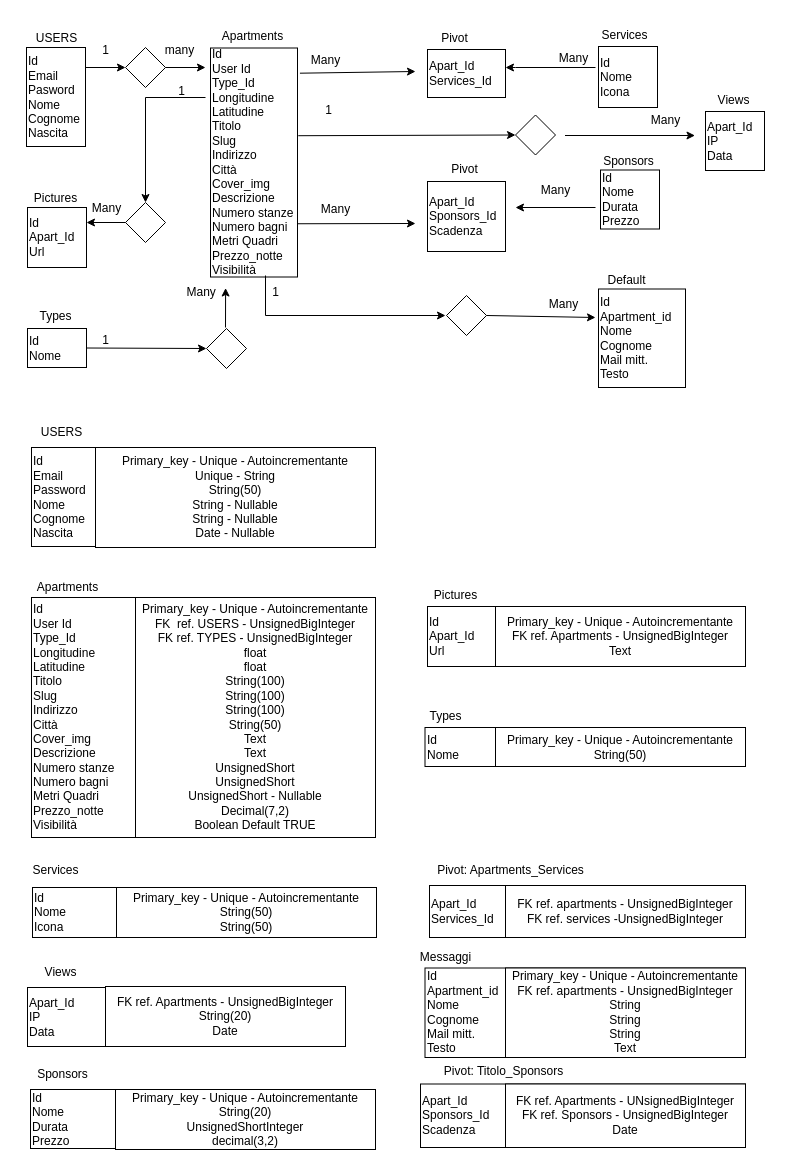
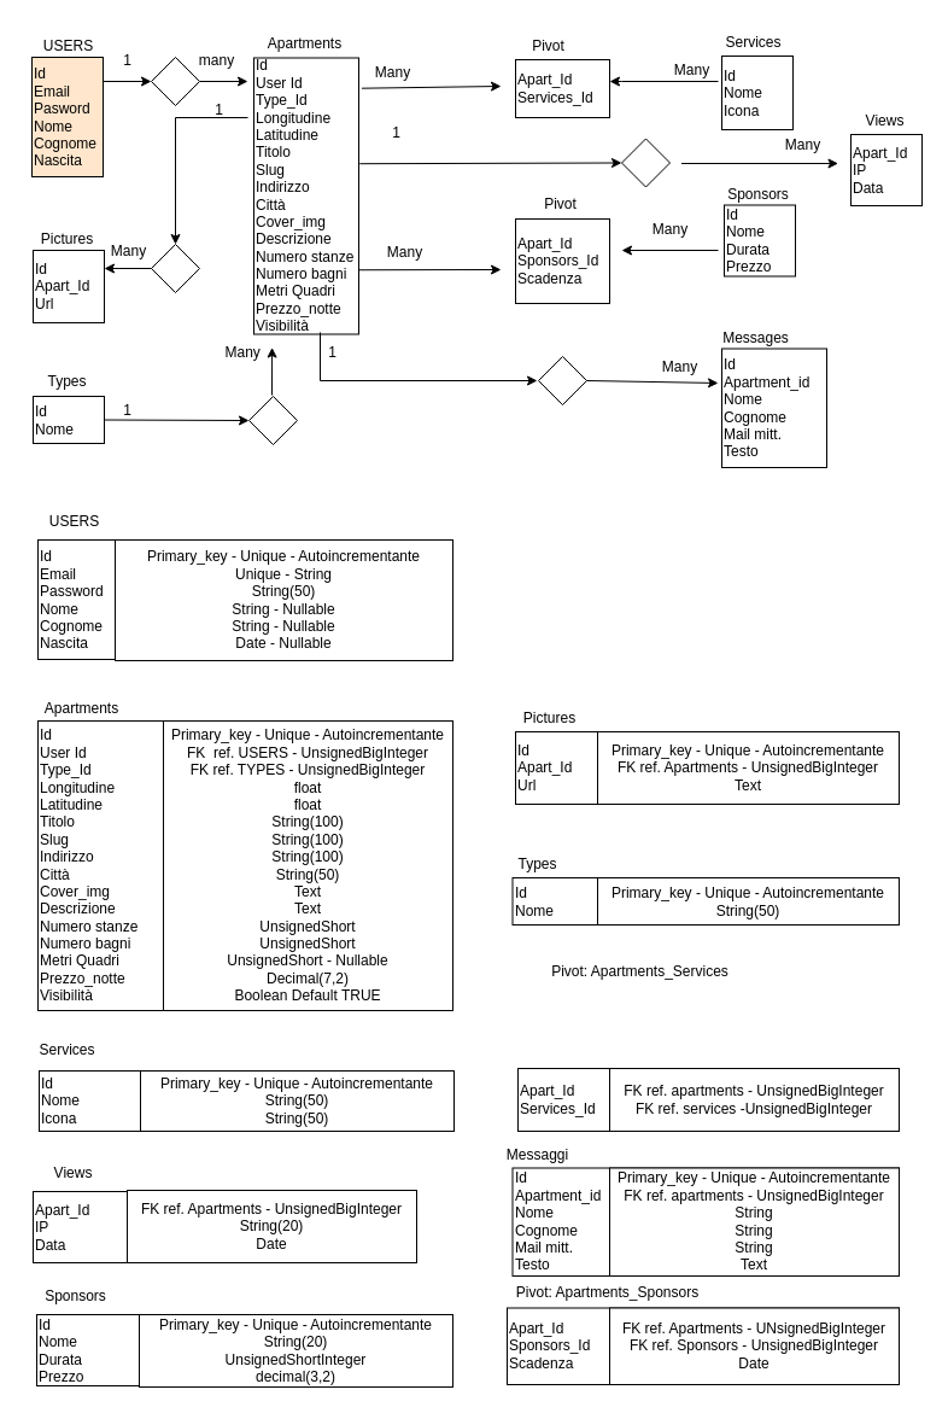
  <mxCell id="0" />
  <mxCell id="1" parent="0" />
  <mxCell id="2" value="USERS" style="text;html=1;align=center;verticalAlign=middle;resizable=0;points=[];autosize=1;strokeColor=none;fillColor=none;labelBackgroundColor=none;" parent="1" vertex="1"><mxGeometry x="26" y="23" width="60" height="30" as="geometry" /></mxCell>
- <mxCell id="3" value="Id&lt;br&gt;Email&lt;br&gt;Pasword&lt;br&gt;Nome&lt;br&gt;Cognome&lt;br&gt;Nascita" style="rounded=0;whiteSpace=wrap;html=1;align=left;labelBackgroundColor=none;" parent="1" vertex="1"><mxGeometry x="26" y="47" width="59" height="99" as="geometry" /></mxCell>
+ <mxCell id="3" value="Id&lt;br&gt;Email&lt;br&gt;Pasword&lt;br&gt;Nome&lt;br&gt;Cognome&lt;br&gt;Nascita" style="rounded=0;whiteSpace=wrap;html=1;align=left;labelBackgroundColor=none;fillColor=#ffe6cc;" parent="1" vertex="1"><mxGeometry x="26" y="47" width="59" height="99" as="geometry" /></mxCell>
  <mxCell id="4" value="Apartments&lt;br&gt;" style="text;html=1;align=center;verticalAlign=middle;resizable=0;points=[];autosize=1;strokeColor=none;fillColor=none;labelBackgroundColor=none;" parent="1" vertex="1"><mxGeometry x="212" y="21" width="80" height="30" as="geometry" /></mxCell>
  <mxCell id="5" value="Id&lt;br&gt;User Id&lt;br&gt;Type_Id&lt;br&gt;Longitudine&lt;br&gt;Latitudine&lt;br&gt;Titolo&lt;br&gt;Slug&lt;br&gt;Indirizzo&lt;br&gt;Città&lt;br&gt;Cover_img&lt;br&gt;Descrizione&lt;br&gt;Numero stanze&lt;br&gt;Numero bagni&lt;br&gt;Metri Quadri&lt;br&gt;Prezzo_notte&lt;br&gt;Visibilità" style="rounded=0;whiteSpace=wrap;html=1;labelBackgroundColor=none;align=left;" parent="1" vertex="1"><mxGeometry x="210" y="47.5" width="87" height="229" as="geometry" /></mxCell>
  <mxCell id="6" value="" style="rhombus;whiteSpace=wrap;html=1;labelBackgroundColor=none;" parent="1" vertex="1"><mxGeometry x="125" y="47" width="40" height="40" as="geometry" /></mxCell>
  <mxCell id="7" value="" style="endArrow=classic;html=1;rounded=0;entryX=0;entryY=0.5;entryDx=0;entryDy=0;" parent="1" target="6" edge="1"><mxGeometry width="50" height="50" relative="1" as="geometry"><mxPoint x="85" y="67" as="sourcePoint" /><mxPoint x="425" y="217" as="targetPoint" /></mxGeometry></mxCell>
  <mxCell id="8" value="" style="endArrow=classic;html=1;rounded=0;exitX=1;exitY=0.5;exitDx=0;exitDy=0;" parent="1" source="6" edge="1"><mxGeometry width="50" height="50" relative="1" as="geometry"><mxPoint x="175" y="77" as="sourcePoint" /><mxPoint x="205" y="67" as="targetPoint" /></mxGeometry></mxCell>
  <mxCell id="9" value="1" style="text;html=1;align=center;verticalAlign=middle;resizable=0;points=[];autosize=1;strokeColor=none;fillColor=none;" parent="1" vertex="1"><mxGeometry x="90" y="35" width="30" height="30" as="geometry" /></mxCell>
  <mxCell id="10" value="many" style="text;html=1;align=center;verticalAlign=middle;resizable=0;points=[];autosize=1;strokeColor=none;fillColor=none;" parent="1" vertex="1"><mxGeometry x="154" y="35" width="50" height="30" as="geometry" /></mxCell>
  <mxCell id="11" value="Id&lt;br&gt;Apart_Id&lt;br&gt;Url" style="rounded=0;whiteSpace=wrap;html=1;align=left;labelBackgroundColor=none;" parent="1" vertex="1"><mxGeometry x="27" y="207" width="59" height="60" as="geometry" /></mxCell>
  <mxCell id="12" value="Pictures" style="text;html=1;align=center;verticalAlign=middle;resizable=0;points=[];autosize=1;strokeColor=none;fillColor=none;" parent="1" vertex="1"><mxGeometry x="20" y="183" width="70" height="30" as="geometry" /></mxCell>
  <mxCell id="13" value="" style="rhombus;whiteSpace=wrap;html=1;labelBackgroundColor=none;" parent="1" vertex="1"><mxGeometry x="125" y="202" width="40" height="40" as="geometry" /></mxCell>
  <mxCell id="14" value="" style="endArrow=classic;html=1;rounded=0;entryX=0.5;entryY=0;entryDx=0;entryDy=0;" parent="1" target="13" edge="1"><mxGeometry width="50" height="50" relative="1" as="geometry"><mxPoint x="145" y="97" as="sourcePoint" /><mxPoint x="425" y="267" as="targetPoint" /></mxGeometry></mxCell>
  <mxCell id="15" value="" style="endArrow=none;html=1;rounded=0;" parent="1" edge="1"><mxGeometry width="50" height="50" relative="1" as="geometry"><mxPoint x="205" y="97" as="sourcePoint" /><mxPoint x="145" y="97" as="targetPoint" /></mxGeometry></mxCell>
  <mxCell id="16" value="1" style="text;html=1;align=center;verticalAlign=middle;resizable=0;points=[];autosize=1;strokeColor=none;fillColor=none;" parent="1" vertex="1"><mxGeometry x="166" y="76" width="30" height="30" as="geometry" /></mxCell>
  <mxCell id="17" value="Id&lt;br&gt;Nome" style="rounded=0;whiteSpace=wrap;html=1;align=left;labelBackgroundColor=none;" parent="1" vertex="1"><mxGeometry x="27" y="328" width="59" height="39" as="geometry" /></mxCell>
  <mxCell id="18" value="Types" style="text;html=1;align=center;verticalAlign=middle;resizable=0;points=[];autosize=1;strokeColor=none;fillColor=none;" parent="1" vertex="1"><mxGeometry x="25" y="301" width="60" height="30" as="geometry" /></mxCell>
  <mxCell id="19" value="" style="rhombus;whiteSpace=wrap;html=1;labelBackgroundColor=none;" parent="1" vertex="1"><mxGeometry x="206" y="328" width="40" height="40" as="geometry" /></mxCell>
  <mxCell id="20" value="" style="endArrow=classic;html=1;rounded=0;exitX=1;exitY=0.5;exitDx=0;exitDy=0;entryX=0;entryY=0.5;entryDx=0;entryDy=0;" parent="1" source="17" target="19" edge="1"><mxGeometry width="50" height="50" relative="1" as="geometry"><mxPoint x="375" y="317" as="sourcePoint" /><mxPoint x="425" y="267" as="targetPoint" /></mxGeometry></mxCell>
  <mxCell id="21" value="" style="endArrow=classic;html=1;rounded=0;entryX=0.86;entryY=0.367;entryDx=0;entryDy=0;entryPerimeter=0;" parent="1" target="23" edge="1"><mxGeometry width="50" height="50" relative="1" as="geometry"><mxPoint x="225" y="327" as="sourcePoint" /><mxPoint x="225" y="227" as="targetPoint" /></mxGeometry></mxCell>
  <mxCell id="22" value="1" style="text;html=1;align=center;verticalAlign=middle;resizable=0;points=[];autosize=1;strokeColor=none;fillColor=none;" parent="1" vertex="1"><mxGeometry x="90" y="325" width="30" height="30" as="geometry" /></mxCell>
  <mxCell id="23" value="Many&amp;nbsp;&amp;nbsp;" style="text;html=1;align=center;verticalAlign=middle;resizable=0;points=[];autosize=1;strokeColor=none;fillColor=none;" parent="1" vertex="1"><mxGeometry x="173.5" y="276.5" width="60" height="30" as="geometry" /></mxCell>
  <mxCell id="24" value="" style="endArrow=classic;html=1;rounded=0;exitX=0;exitY=0.5;exitDx=0;exitDy=0;entryX=1;entryY=0.25;entryDx=0;entryDy=0;" parent="1" source="13" target="11" edge="1"><mxGeometry width="50" height="50" relative="1" as="geometry"><mxPoint x="125" y="220" as="sourcePoint" /><mxPoint x="115.114" y="191" as="targetPoint" /></mxGeometry></mxCell>
  <mxCell id="25" value="Many" style="text;html=1;align=center;verticalAlign=middle;resizable=0;points=[];autosize=1;strokeColor=none;fillColor=none;" parent="1" vertex="1"><mxGeometry x="81" y="193" width="50" height="30" as="geometry" /></mxCell>
  <mxCell id="26" value="Id&lt;br&gt;Nome&lt;br&gt;Durata&lt;br&gt;Prezzo" style="rounded=0;whiteSpace=wrap;html=1;align=left;labelBackgroundColor=none;" parent="1" vertex="1"><mxGeometry x="600" y="169.5" width="59" height="59" as="geometry" /></mxCell>
  <mxCell id="27" value="Sponsors" style="text;html=1;align=center;verticalAlign=middle;resizable=0;points=[];autosize=1;strokeColor=none;fillColor=none;" parent="1" vertex="1"><mxGeometry x="592.5" y="146" width="70" height="30" as="geometry" /></mxCell>
  <mxCell id="28" value="Id&lt;br&gt;Nome&lt;br&gt;Icona&lt;br&gt;" style="rounded=0;whiteSpace=wrap;html=1;align=left;labelBackgroundColor=none;" parent="1" vertex="1"><mxGeometry x="598" y="46" width="59" height="61" as="geometry" /></mxCell>
  <mxCell id="29" value="Services" style="text;html=1;align=center;verticalAlign=middle;resizable=0;points=[];autosize=1;strokeColor=none;fillColor=none;" parent="1" vertex="1"><mxGeometry x="589" y="20" width="70" height="30" as="geometry" /></mxCell>
  <mxCell id="30" value="Apart_Id&lt;br&gt;Services_Id" style="rounded=0;whiteSpace=wrap;html=1;align=left;labelBackgroundColor=none;" parent="1" vertex="1"><mxGeometry x="427" y="49" width="78" height="48" as="geometry" /></mxCell>
  <mxCell id="31" value="Pivot" style="text;html=1;align=center;verticalAlign=middle;resizable=0;points=[];autosize=1;strokeColor=none;fillColor=none;" parent="1" vertex="1"><mxGeometry x="429" y="23" width="50" height="30" as="geometry" /></mxCell>
  <mxCell id="32" value="" style="endArrow=classic;html=1;rounded=0;exitX=1.028;exitY=0.11;exitDx=0;exitDy=0;exitPerimeter=0;" parent="1" source="5" edge="1"><mxGeometry width="50" height="50" relative="1" as="geometry"><mxPoint x="375" y="287" as="sourcePoint" /><mxPoint x="415" y="71" as="targetPoint" /></mxGeometry></mxCell>
  <mxCell id="33" value="" style="endArrow=classic;html=1;rounded=0;" parent="1" edge="1"><mxGeometry width="50" height="50" relative="1" as="geometry"><mxPoint x="595" y="67" as="sourcePoint" /><mxPoint x="505" y="67" as="targetPoint" /><Array as="points"><mxPoint x="515" y="67" /></Array></mxGeometry></mxCell>
  <mxCell id="34" value="Many" style="text;html=1;align=center;verticalAlign=middle;resizable=0;points=[];autosize=1;strokeColor=none;fillColor=none;" parent="1" vertex="1"><mxGeometry x="300" y="45" width="50" height="30" as="geometry" /></mxCell>
  <mxCell id="35" value="Many" style="text;html=1;align=center;verticalAlign=middle;resizable=0;points=[];autosize=1;strokeColor=none;fillColor=none;" parent="1" vertex="1"><mxGeometry x="548" y="43" width="50" height="30" as="geometry" /></mxCell>
  <mxCell id="36" value="" style="rhombus;whiteSpace=wrap;html=1;labelBackgroundColor=none;" parent="1" vertex="1"><mxGeometry x="446" y="295" width="40" height="40" as="geometry" /></mxCell>
  <mxCell id="37" value="Id&lt;br&gt;Apartment_id&lt;br&gt;Nome&lt;br&gt;Cognome&lt;br&gt;Mail mitt.&lt;br&gt;Testo" style="rounded=0;whiteSpace=wrap;html=1;align=left;labelBackgroundColor=none;" parent="1" vertex="1"><mxGeometry x="598" y="288.5" width="87" height="98.5" as="geometry" /></mxCell>
- <mxCell id="38" value="Default" style="text;html=1;align=center;verticalAlign=middle;resizable=0;points=[];autosize=1;strokeColor=none;fillColor=none;" parent="1" vertex="1"><mxGeometry x="586" y="265" width="80" height="30" as="geometry" /></mxCell>
+ <mxCell id="38" value="Messages" style="text;html=1;align=center;verticalAlign=middle;resizable=0;points=[];autosize=1;strokeColor=none;fillColor=none;" parent="1" vertex="1"><mxGeometry x="586" y="265" width="80" height="30" as="geometry" /></mxCell>
  <mxCell id="39" value="" style="endArrow=classic;html=1;rounded=0;" parent="1" edge="1"><mxGeometry width="50" height="50" relative="1" as="geometry"><mxPoint x="265" y="315" as="sourcePoint" /><mxPoint x="445" y="315" as="targetPoint" /></mxGeometry></mxCell>
  <mxCell id="40" value="" style="endArrow=none;html=1;rounded=0;" parent="1" edge="1"><mxGeometry width="50" height="50" relative="1" as="geometry"><mxPoint x="265" y="315" as="sourcePoint" /><mxPoint x="265" y="275" as="targetPoint" /></mxGeometry></mxCell>
  <mxCell id="41" value="" style="endArrow=classic;html=1;rounded=0;exitX=1;exitY=0.5;exitDx=0;exitDy=0;" parent="1" source="36" edge="1"><mxGeometry width="50" height="50" relative="1" as="geometry"><mxPoint x="375" y="287" as="sourcePoint" /><mxPoint x="595" y="317" as="targetPoint" /></mxGeometry></mxCell>
  <mxCell id="42" value="1" style="text;html=1;align=center;verticalAlign=middle;resizable=0;points=[];autosize=1;strokeColor=none;fillColor=none;" parent="1" vertex="1"><mxGeometry x="260" y="277" width="30" height="30" as="geometry" /></mxCell>
  <mxCell id="43" value="Many" style="text;html=1;align=center;verticalAlign=middle;resizable=0;points=[];autosize=1;strokeColor=none;fillColor=none;" parent="1" vertex="1"><mxGeometry x="538" y="288.5" width="50" height="30" as="geometry" /></mxCell>
  <mxCell id="44" value="Apart_Id&lt;br&gt;Sponsors_Id&lt;br&gt;Scadenza" style="rounded=0;whiteSpace=wrap;html=1;align=left;labelBackgroundColor=none;" parent="1" vertex="1"><mxGeometry x="427" y="181" width="78" height="70" as="geometry" /></mxCell>
  <mxCell id="45" value="Pivot&lt;br&gt;" style="text;html=1;align=center;verticalAlign=middle;resizable=0;points=[];autosize=1;strokeColor=none;fillColor=none;" parent="1" vertex="1"><mxGeometry x="439" y="154" width="50" height="30" as="geometry" /></mxCell>
  <mxCell id="46" value="" style="endArrow=classic;html=1;rounded=0;exitX=1;exitY=0.75;exitDx=0;exitDy=0;" parent="1" edge="1"><mxGeometry width="50" height="50" relative="1" as="geometry"><mxPoint x="297" y="223.25" as="sourcePoint" /><mxPoint x="415" y="223" as="targetPoint" /></mxGeometry></mxCell>
  <mxCell id="47" value="" style="endArrow=classic;html=1;rounded=0;" parent="1" edge="1"><mxGeometry width="50" height="50" relative="1" as="geometry"><mxPoint x="595" y="207" as="sourcePoint" /><mxPoint x="515" y="207" as="targetPoint" /></mxGeometry></mxCell>
  <mxCell id="48" value="Many" style="text;html=1;align=center;verticalAlign=middle;resizable=0;points=[];autosize=1;strokeColor=none;fillColor=none;" parent="1" vertex="1"><mxGeometry x="310" y="194" width="50" height="30" as="geometry" /></mxCell>
  <mxCell id="49" value="Many" style="text;html=1;align=center;verticalAlign=middle;resizable=0;points=[];autosize=1;strokeColor=none;fillColor=none;" parent="1" vertex="1"><mxGeometry x="530" y="175" width="50" height="30" as="geometry" /></mxCell>
  <mxCell id="50" value="Apart_Id&lt;br&gt;IP&lt;br&gt;Data" style="rounded=0;whiteSpace=wrap;html=1;align=left;labelBackgroundColor=none;" parent="1" vertex="1"><mxGeometry x="705" y="111" width="59" height="59" as="geometry" /></mxCell>
  <mxCell id="51" value="Views" style="text;html=1;align=center;verticalAlign=middle;resizable=0;points=[];autosize=1;strokeColor=none;fillColor=none;" parent="1" vertex="1"><mxGeometry x="702.5" y="85" width="60" height="30" as="geometry" /></mxCell>
  <mxCell id="52" value="" style="rhombus;whiteSpace=wrap;html=1;labelBackgroundColor=none;" parent="1" vertex="1"><mxGeometry x="515" y="114.5" width="40" height="40" as="geometry" /></mxCell>
  <mxCell id="53" value="" style="endArrow=classic;html=1;rounded=0;exitX=1.009;exitY=0.383;exitDx=0;exitDy=0;exitPerimeter=0;entryX=0;entryY=0.5;entryDx=0;entryDy=0;" parent="1" source="5" target="52" edge="1"><mxGeometry width="50" height="50" relative="1" as="geometry"><mxPoint x="375" y="287" as="sourcePoint" /><mxPoint x="425" y="237" as="targetPoint" /></mxGeometry></mxCell>
  <mxCell id="54" value="" style="endArrow=classic;html=1;rounded=0;" parent="1" edge="1"><mxGeometry width="50" height="50" relative="1" as="geometry"><mxPoint x="564.5" y="135" as="sourcePoint" /><mxPoint x="694.5" y="135" as="targetPoint" /></mxGeometry></mxCell>
  <mxCell id="55" value="1&lt;br&gt;" style="text;html=1;align=center;verticalAlign=middle;resizable=0;points=[];autosize=1;strokeColor=none;fillColor=none;" parent="1" vertex="1"><mxGeometry x="313" y="95" width="30" height="30" as="geometry" /></mxCell>
  <mxCell id="56" value="Many" style="text;html=1;align=center;verticalAlign=middle;resizable=0;points=[];autosize=1;strokeColor=none;fillColor=none;" parent="1" vertex="1"><mxGeometry x="640" y="105" width="50" height="30" as="geometry" /></mxCell>
  <mxCell id="57" value="Id&lt;br&gt;Email&lt;br&gt;Password&lt;br&gt;Nome&lt;br&gt;Cognome&lt;br&gt;Nascita" style="rounded=0;whiteSpace=wrap;html=1;align=left;labelBackgroundColor=none;" parent="1" vertex="1"><mxGeometry x="31" y="447" width="234" height="99" as="geometry" /></mxCell>
  <mxCell id="58" value="USERS" style="text;html=1;align=center;verticalAlign=middle;resizable=0;points=[];autosize=1;strokeColor=none;fillColor=none;labelBackgroundColor=none;" parent="1" vertex="1"><mxGeometry x="31" y="417" width="60" height="30" as="geometry" /></mxCell>
  <mxCell id="59" value="Primary_key - Unique - Autoincrementante&lt;br&gt;Unique - String&lt;br&gt;String(50)&lt;br&gt;String - Nullable&lt;br&gt;String - Nullable&lt;br&gt;Date - Nullable" style="rounded=0;whiteSpace=wrap;html=1;" parent="1" vertex="1"><mxGeometry x="95" y="447" width="280" height="100" as="geometry" /></mxCell>
  <mxCell id="60" value="Id&lt;br&gt;User Id&lt;br&gt;Type_Id&lt;br&gt;Longitudine&lt;br&gt;Latitudine&lt;br&gt;Titolo&lt;br&gt;Slug&lt;br&gt;Indirizzo&lt;br&gt;Città&lt;br&gt;Cover_img&lt;br&gt;Descrizione&lt;br&gt;Numero stanze&lt;br&gt;Numero bagni&lt;br&gt;Metri Quadri&lt;br&gt;Prezzo_notte&lt;br&gt;Visibilità" style="rounded=0;whiteSpace=wrap;html=1;labelBackgroundColor=none;align=left;" parent="1" vertex="1"><mxGeometry x="31" y="597" width="344" height="240" as="geometry" /></mxCell>
  <mxCell id="61" value="&lt;br&gt;Apartments" style="text;html=1;align=center;verticalAlign=middle;resizable=0;points=[];autosize=1;strokeColor=none;fillColor=none;" parent="1" vertex="1"><mxGeometry x="27" y="559" width="80" height="40" as="geometry" /></mxCell>
  <mxCell id="62" value="Primary_key - Unique - Autoincrementante&lt;br&gt;FK&amp;nbsp; ref. USERS - UnsignedBigInteger&lt;br&gt;FK ref. TYPES - UnsignedBigInteger&lt;br&gt;float&lt;br&gt;float&lt;br&gt;String(100)&lt;br&gt;String(100)&lt;br&gt;String(100)&lt;br&gt;String(50)&lt;br&gt;Text&lt;br&gt;Text&lt;br&gt;UnsignedShort&lt;br&gt;UnsignedShort&lt;br&gt;UnsignedShort - Nullable&lt;br&gt;Decimal(7,2)&lt;br&gt;Boolean Default TRUE" style="rounded=0;whiteSpace=wrap;html=1;" parent="1" vertex="1"><mxGeometry x="135" y="597" width="240" height="240" as="geometry" /></mxCell>
  <mxCell id="63" value="Id&lt;br&gt;Apart_Id&lt;br&gt;Url" style="rounded=0;whiteSpace=wrap;html=1;align=left;labelBackgroundColor=none;" parent="1" vertex="1"><mxGeometry x="427" y="606" width="315" height="60" as="geometry" /></mxCell>
  <mxCell id="64" value="Pictures" style="text;html=1;align=center;verticalAlign=middle;resizable=0;points=[];autosize=1;strokeColor=none;fillColor=none;" parent="1" vertex="1"><mxGeometry x="420" y="580" width="70" height="30" as="geometry" /></mxCell>
  <mxCell id="65" value="Primary_key - Unique - Autoincrementante&lt;br&gt;FK ref. Apartments - UnsignedBigInteger&lt;br&gt;Text" style="rounded=0;whiteSpace=wrap;html=1;" parent="1" vertex="1"><mxGeometry x="495" y="606" width="250" height="60" as="geometry" /></mxCell>
  <mxCell id="66" value="Id&lt;br&gt;Nome" style="rounded=0;whiteSpace=wrap;html=1;align=left;labelBackgroundColor=none;" parent="1" vertex="1"><mxGeometry x="424.5" y="727" width="320.5" height="39" as="geometry" /></mxCell>
  <mxCell id="67" value="Types" style="text;html=1;align=center;verticalAlign=middle;resizable=0;points=[];autosize=1;strokeColor=none;fillColor=none;" parent="1" vertex="1"><mxGeometry x="415" y="701" width="60" height="30" as="geometry" /></mxCell>
  <mxCell id="68" value="Primary_key - Unique - Autoincrementante&lt;br&gt;String(50)" style="rounded=0;whiteSpace=wrap;html=1;" parent="1" vertex="1"><mxGeometry x="495" y="727" width="250" height="39" as="geometry" /></mxCell>
  <mxCell id="69" value="Id&lt;br&gt;Nome&lt;br&gt;Icona&lt;br&gt;" style="rounded=0;whiteSpace=wrap;html=1;align=left;labelBackgroundColor=none;" parent="1" vertex="1"><mxGeometry x="32" y="887" width="343" height="50" as="geometry" /></mxCell>
  <mxCell id="70" value="Services" style="text;html=1;align=center;verticalAlign=middle;resizable=0;points=[];autosize=1;strokeColor=none;fillColor=none;" parent="1" vertex="1"><mxGeometry x="20" y="855" width="70" height="30" as="geometry" /></mxCell>
  <mxCell id="71" value="Primary_key - Unique - Autoincrementante&lt;br&gt;String(50)&lt;br&gt;String(50)&lt;br&gt;" style="rounded=0;whiteSpace=wrap;html=1;" parent="1" vertex="1"><mxGeometry x="116" y="887" width="260" height="50" as="geometry" /></mxCell>
  <mxCell id="72" value="Apart_Id&lt;br&gt;IP&lt;br&gt;Data" style="rounded=0;whiteSpace=wrap;html=1;align=left;labelBackgroundColor=none;" parent="1" vertex="1"><mxGeometry x="27" y="987" width="318" height="59" as="geometry" /></mxCell>
  <mxCell id="73" value="Views&lt;br&gt;" style="text;html=1;align=center;verticalAlign=middle;resizable=0;points=[];autosize=1;strokeColor=none;fillColor=none;" parent="1" vertex="1"><mxGeometry x="30" y="957" width="60" height="30" as="geometry" /></mxCell>
  <mxCell id="74" value="FK ref. Apartments - UnsignedBigInteger&lt;br&gt;String(20)&lt;br&gt;Date" style="rounded=0;whiteSpace=wrap;html=1;" parent="1" vertex="1"><mxGeometry x="105" y="986" width="240" height="60" as="geometry" /></mxCell>
  <mxCell id="75" value="Id&lt;br&gt;Nome&lt;br&gt;Durata&lt;br&gt;Prezzo" style="rounded=0;whiteSpace=wrap;html=1;align=left;labelBackgroundColor=none;" parent="1" vertex="1"><mxGeometry x="30" y="1089" width="344" height="59" as="geometry" /></mxCell>
  <mxCell id="76" value="Sponsors" style="text;html=1;align=center;verticalAlign=middle;resizable=0;points=[];autosize=1;strokeColor=none;fillColor=none;" parent="1" vertex="1"><mxGeometry x="27" y="1059" width="70" height="30" as="geometry" /></mxCell>
  <mxCell id="77" value="Primary_key - Unique - Autoincrementante&lt;br&gt;String(20)&lt;br&gt;UnsignedShortInteger&lt;br&gt;decimal(3,2)" style="rounded=0;whiteSpace=wrap;html=1;" parent="1" vertex="1"><mxGeometry x="115" y="1089" width="260" height="60" as="geometry" /></mxCell>
  <mxCell id="78" value="Apart_Id&lt;br&gt;Services_Id" style="rounded=0;whiteSpace=wrap;html=1;align=left;labelBackgroundColor=none;" parent="1" vertex="1"><mxGeometry x="429" y="885" width="316" height="52" as="geometry" /></mxCell>
  <mxCell id="79" value="FK ref. apartments - UnsignedBigInteger&lt;br&gt;FK ref. services -UnsignedBigInteger" style="rounded=0;whiteSpace=wrap;html=1;" parent="1" vertex="1"><mxGeometry x="505" y="885" width="240" height="52" as="geometry" /></mxCell>
- <mxCell id="80" value="Pivot: Apartments_Services" style="text;html=1;align=center;verticalAlign=middle;resizable=0;points=[];autosize=1;strokeColor=none;fillColor=none;" parent="1" vertex="1"><mxGeometry x="425" y="855" width="170" height="30" as="geometry" /></mxCell>
+ <mxCell id="80" value="Pivot: Apartments_Services" style="text;html=1;align=center;verticalAlign=middle;resizable=0;points=[];autosize=1;strokeColor=none;fillColor=none;" parent="1" vertex="1"><mxGeometry x="445" y="790" width="170" height="30" as="geometry" /></mxCell>
  <mxCell id="81" value="Apart_Id&lt;br&gt;Sponsors_Id&lt;br&gt;Scadenza" style="rounded=0;whiteSpace=wrap;html=1;align=left;labelBackgroundColor=none;" parent="1" vertex="1"><mxGeometry x="420" y="1083.5" width="325" height="63.5" as="geometry" /></mxCell>
  <mxCell id="82" value="FK ref. Apartments - UNsignedBigInteger&lt;br&gt;FK ref. Sponsors - UnsignedBigInteger&lt;br&gt;Date" style="rounded=0;whiteSpace=wrap;html=1;" parent="1" vertex="1"><mxGeometry x="505" y="1083.5" width="240" height="63.5" as="geometry" /></mxCell>
- <mxCell id="83" value="Pivot: Titolo_Sponsors" style="text;html=1;align=center;verticalAlign=middle;resizable=0;points=[];autosize=1;strokeColor=none;fillColor=none;" parent="1" vertex="1"><mxGeometry x="418" y="1056" width="170" height="30" as="geometry" /></mxCell>
+ <mxCell id="83" value="Pivot: Apartments_Sponsors" style="text;html=1;align=center;verticalAlign=middle;resizable=0;points=[];autosize=1;strokeColor=none;fillColor=none;" parent="1" vertex="1"><mxGeometry x="418" y="1056" width="170" height="30" as="geometry" /></mxCell>
  <mxCell id="84" value="Id&lt;br&gt;Apartment_id&lt;br&gt;Nome&lt;br&gt;Cognome&lt;br&gt;Mail mitt.&lt;br&gt;Testo" style="rounded=0;whiteSpace=wrap;html=1;align=left;labelBackgroundColor=none;" parent="1" vertex="1"><mxGeometry x="424.5" y="967.5" width="320.5" height="89.5" as="geometry" /></mxCell>
  <mxCell id="85" value="Messaggi" style="text;html=1;align=center;verticalAlign=middle;resizable=0;points=[];autosize=1;strokeColor=none;fillColor=none;" parent="1" vertex="1"><mxGeometry x="410" y="942" width="70" height="30" as="geometry" /></mxCell>
  <mxCell id="86" value="Primary_key - Unique - Autoincrementante&lt;br&gt;FK ref. apartments - UnsignedBigInteger&lt;br&gt;String&lt;br&gt;String&lt;br&gt;String&lt;br&gt;Text" style="rounded=0;whiteSpace=wrap;html=1;" parent="1" vertex="1"><mxGeometry x="505" y="967.5" width="240" height="89.5" as="geometry" /></mxCell>
